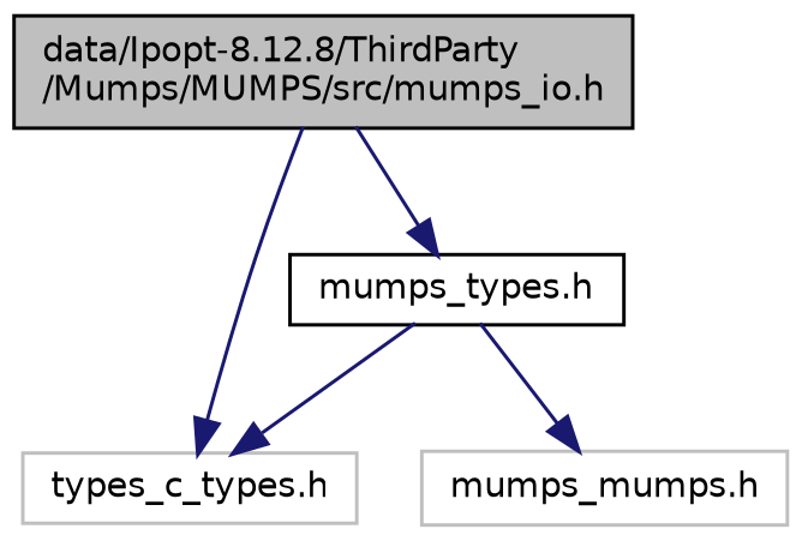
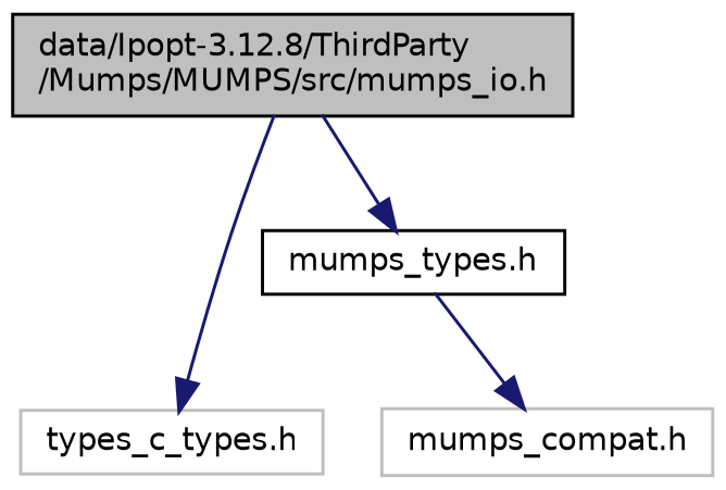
  digraph {
    node [color=black fillcolor=white fontname=Helvetica fontsize=10 shape=record style=filled]
    edge [color=midnightblue fontname=Helvetica fontsize=10 labelfontname=Helvetica labelfontsize=10 style=solid]
-   n1 [fillcolor=grey75 fontcolor=black height=0.2 label="data/Ipopt-8.12.8/ThirdParty\l/Mumps/MUMPS/src/mumps_io.h" width=0.4]
+   n1 [fillcolor=grey75 fontcolor=black height=0.2 label="data/Ipopt-3.12.8/ThirdParty\l/Mumps/MUMPS/src/mumps_io.h" width=0.4]
    n2 [height=0.2 label="mumps_types.h" width=0.4]
    n3 [color=grey75 height=0.2 label="types_c_types.h" width=0.4]
-   n4 [color=grey75 height=0.2 label="mumps_mumps.h" width=0.4]
+   n4 [color=grey75 height=0.2 label="mumps_compat.h" width=0.4]
    n1 -> n2
    n1 -> n3
-   n2 -> n3
    n2 -> n4
  }
